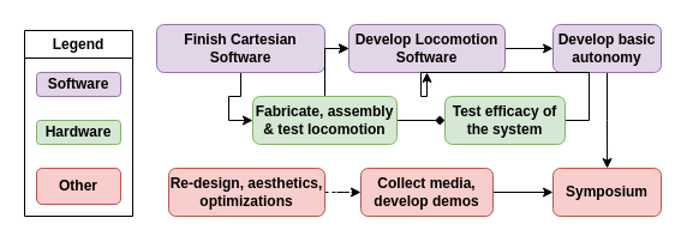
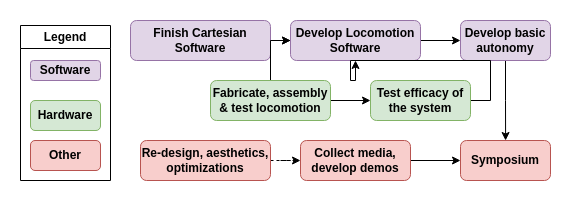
  <mxCell id="0" />
  <mxCell id="1" parent="0" />
  <mxCell id="2" style="edgeStyle=orthogonalEdgeStyle;rounded=0;orthogonalLoop=1;jettySize=auto;html=1;exitX=1;exitY=0.5;exitDx=0;exitDy=0;" edge="1" parent="1" source="4" target="9"><mxGeometry relative="1" as="geometry" /></mxCell>
- <mxCell id="3" style="edgeStyle=orthogonalEdgeStyle;rounded=0;orthogonalLoop=1;jettySize=auto;html=1;exitX=0.5;exitY=1;exitDx=0;exitDy=0;entryX=0;entryY=0.5;entryDx=0;entryDy=0;" edge="1" parent="1" source="4" target="7"><mxGeometry relative="1" as="geometry" /></mxCell>
  <mxCell id="4" value="Finish Cartesian Software" style="rounded=1;whiteSpace=wrap;html=1;fillColor=#e1d5e7;strokeColor=#9673a6;fontStyle=1" vertex="1" parent="1"><mxGeometry x="130" y="20" width="140" height="40" as="geometry" /></mxCell>
  <mxCell id="5" style="edgeStyle=orthogonalEdgeStyle;rounded=0;orthogonalLoop=1;jettySize=auto;html=1;exitX=0.5;exitY=0;exitDx=0;exitDy=0;entryX=0;entryY=0.5;entryDx=0;entryDy=0;" edge="1" parent="1" source="7" target="9"><mxGeometry relative="1" as="geometry" /></mxCell>
- <mxCell id="6" style="edgeStyle=orthogonalEdgeStyle;rounded=0;orthogonalLoop=1;jettySize=auto;html=1;exitX=1;exitY=0.5;exitDx=0;exitDy=0;entryX=0;entryY=0.5;entryDx=0;entryDy=0;endArrow=diamond;" edge="1" parent="1" source="7" target="13"><mxGeometry relative="1" as="geometry" /></mxCell>
+ <mxCell id="6" style="edgeStyle=orthogonalEdgeStyle;rounded=0;orthogonalLoop=1;jettySize=auto;html=1;exitX=1;exitY=0.5;exitDx=0;exitDy=0;entryX=0;entryY=0.5;entryDx=0;entryDy=0;" edge="1" parent="1" source="7" target="13"><mxGeometry relative="1" as="geometry" /></mxCell>
  <mxCell id="7" value="Fabricate, assembly &amp;amp; test locomotion" style="rounded=1;whiteSpace=wrap;html=1;fillColor=#d5e8d4;strokeColor=#82b366;fontStyle=1" vertex="1" parent="1"><mxGeometry x="210" y="80" width="120" height="40" as="geometry" /></mxCell>
  <mxCell id="8" style="edgeStyle=orthogonalEdgeStyle;rounded=0;orthogonalLoop=1;jettySize=auto;html=1;exitX=1;exitY=0.5;exitDx=0;exitDy=0;" edge="1" parent="1" source="9" target="11"><mxGeometry relative="1" as="geometry" /></mxCell>
  <mxCell id="9" value="Develop Locomotion Software" style="rounded=1;whiteSpace=wrap;html=1;fillColor=#e1d5e7;strokeColor=#9673a6;fontStyle=1" vertex="1" parent="1"><mxGeometry x="290" y="20" width="130" height="40" as="geometry" /></mxCell>
  <mxCell id="10" style="edgeStyle=orthogonalEdgeStyle;rounded=0;orthogonalLoop=1;jettySize=auto;html=1;exitX=0.5;exitY=1;exitDx=0;exitDy=0;" edge="1" parent="1" source="11"><mxGeometry relative="1" as="geometry"><mxPoint x="505.095" y="140" as="targetPoint" /></mxGeometry></mxCell>
  <mxCell id="11" value="Develop basic autonomy" style="rounded=1;whiteSpace=wrap;html=1;fillColor=#e1d5e7;strokeColor=#9673a6;fontStyle=1" vertex="1" parent="1"><mxGeometry x="460" y="20" width="90" height="40" as="geometry" /></mxCell>
  <mxCell id="12" style="edgeStyle=orthogonalEdgeStyle;rounded=0;orthogonalLoop=1;jettySize=auto;html=1;exitX=1;exitY=0.5;exitDx=0;exitDy=0;" edge="1" parent="1" source="13" target="9"><mxGeometry relative="1" as="geometry" /></mxCell>
  <mxCell id="13" value="Test efficacy of the system" style="rounded=1;whiteSpace=wrap;html=1;fillColor=#d5e8d4;strokeColor=#82b366;fontStyle=1" vertex="1" parent="1"><mxGeometry x="370" y="80" width="100" height="40" as="geometry" /></mxCell>
  <mxCell id="14" style="edgeStyle=orthogonalEdgeStyle;rounded=0;orthogonalLoop=1;jettySize=auto;html=1;exitX=1;exitY=0.5;exitDx=0;exitDy=0;dashed=1;" edge="1" parent="1" source="15" target="17"><mxGeometry relative="1" as="geometry" /></mxCell>
  <mxCell id="15" value="Re-design, aesthetics, optimizations" style="rounded=1;whiteSpace=wrap;html=1;fillColor=#f8cecc;strokeColor=#b85450;fontStyle=1" vertex="1" parent="1"><mxGeometry x="140" y="140" width="130" height="40" as="geometry" /></mxCell>
  <mxCell id="16" style="edgeStyle=orthogonalEdgeStyle;rounded=0;orthogonalLoop=1;jettySize=auto;html=1;entryX=0;entryY=0.5;entryDx=0;entryDy=0;" edge="1" parent="1" source="17" target="18"><mxGeometry relative="1" as="geometry" /></mxCell>
  <mxCell id="17" value="Collect media, develop demos" style="rounded=1;whiteSpace=wrap;html=1;fillColor=#f8cecc;strokeColor=#b85450;fontStyle=1" vertex="1" parent="1"><mxGeometry x="300" y="140" width="110" height="40" as="geometry" /></mxCell>
  <mxCell id="18" value="Symposium" style="rounded=1;whiteSpace=wrap;html=1;fillColor=#f8cecc;strokeColor=#b85450;fontStyle=1" vertex="1" parent="1"><mxGeometry x="460" y="140" width="90" height="40" as="geometry" /></mxCell>
  <mxCell id="19" value="Legend" style="swimlane;whiteSpace=wrap;html=1;container=0;" vertex="1" parent="1"><mxGeometry x="20" y="25" width="90" height="155" as="geometry" /></mxCell>
  <mxCell id="20" value="Software" style="rounded=1;whiteSpace=wrap;html=1;fillColor=#e1d5e7;strokeColor=#9673a6;fontStyle=1;container=0;" vertex="1" parent="1"><mxGeometry x="30" y="60" width="70" height="20" as="geometry" /></mxCell>
- <mxCell id="21" value="Hardware" style="rounded=1;whiteSpace=wrap;html=1;fillColor=#d5e8d4;strokeColor=#82b366;fontStyle=1;container=0;" vertex="1" parent="1"><mxGeometry x="30" y="100" width="70" height="20" as="geometry" /></mxCell>
+ <mxCell id="21" value="Hardware" style="rounded=1;whiteSpace=wrap;html=1;fillColor=#d5e8d4;strokeColor=#82b366;fontStyle=1;container=0;" vertex="1" parent="1"><mxGeometry x="30" y="100" width="70" height="30" as="geometry" /></mxCell>
  <mxCell id="22" value="Other" style="rounded=1;whiteSpace=wrap;html=1;fillColor=#f8cecc;strokeColor=#b85450;fontStyle=1;container=0;" vertex="1" parent="1"><mxGeometry x="30" y="140" width="70" height="30" as="geometry" /></mxCell>
